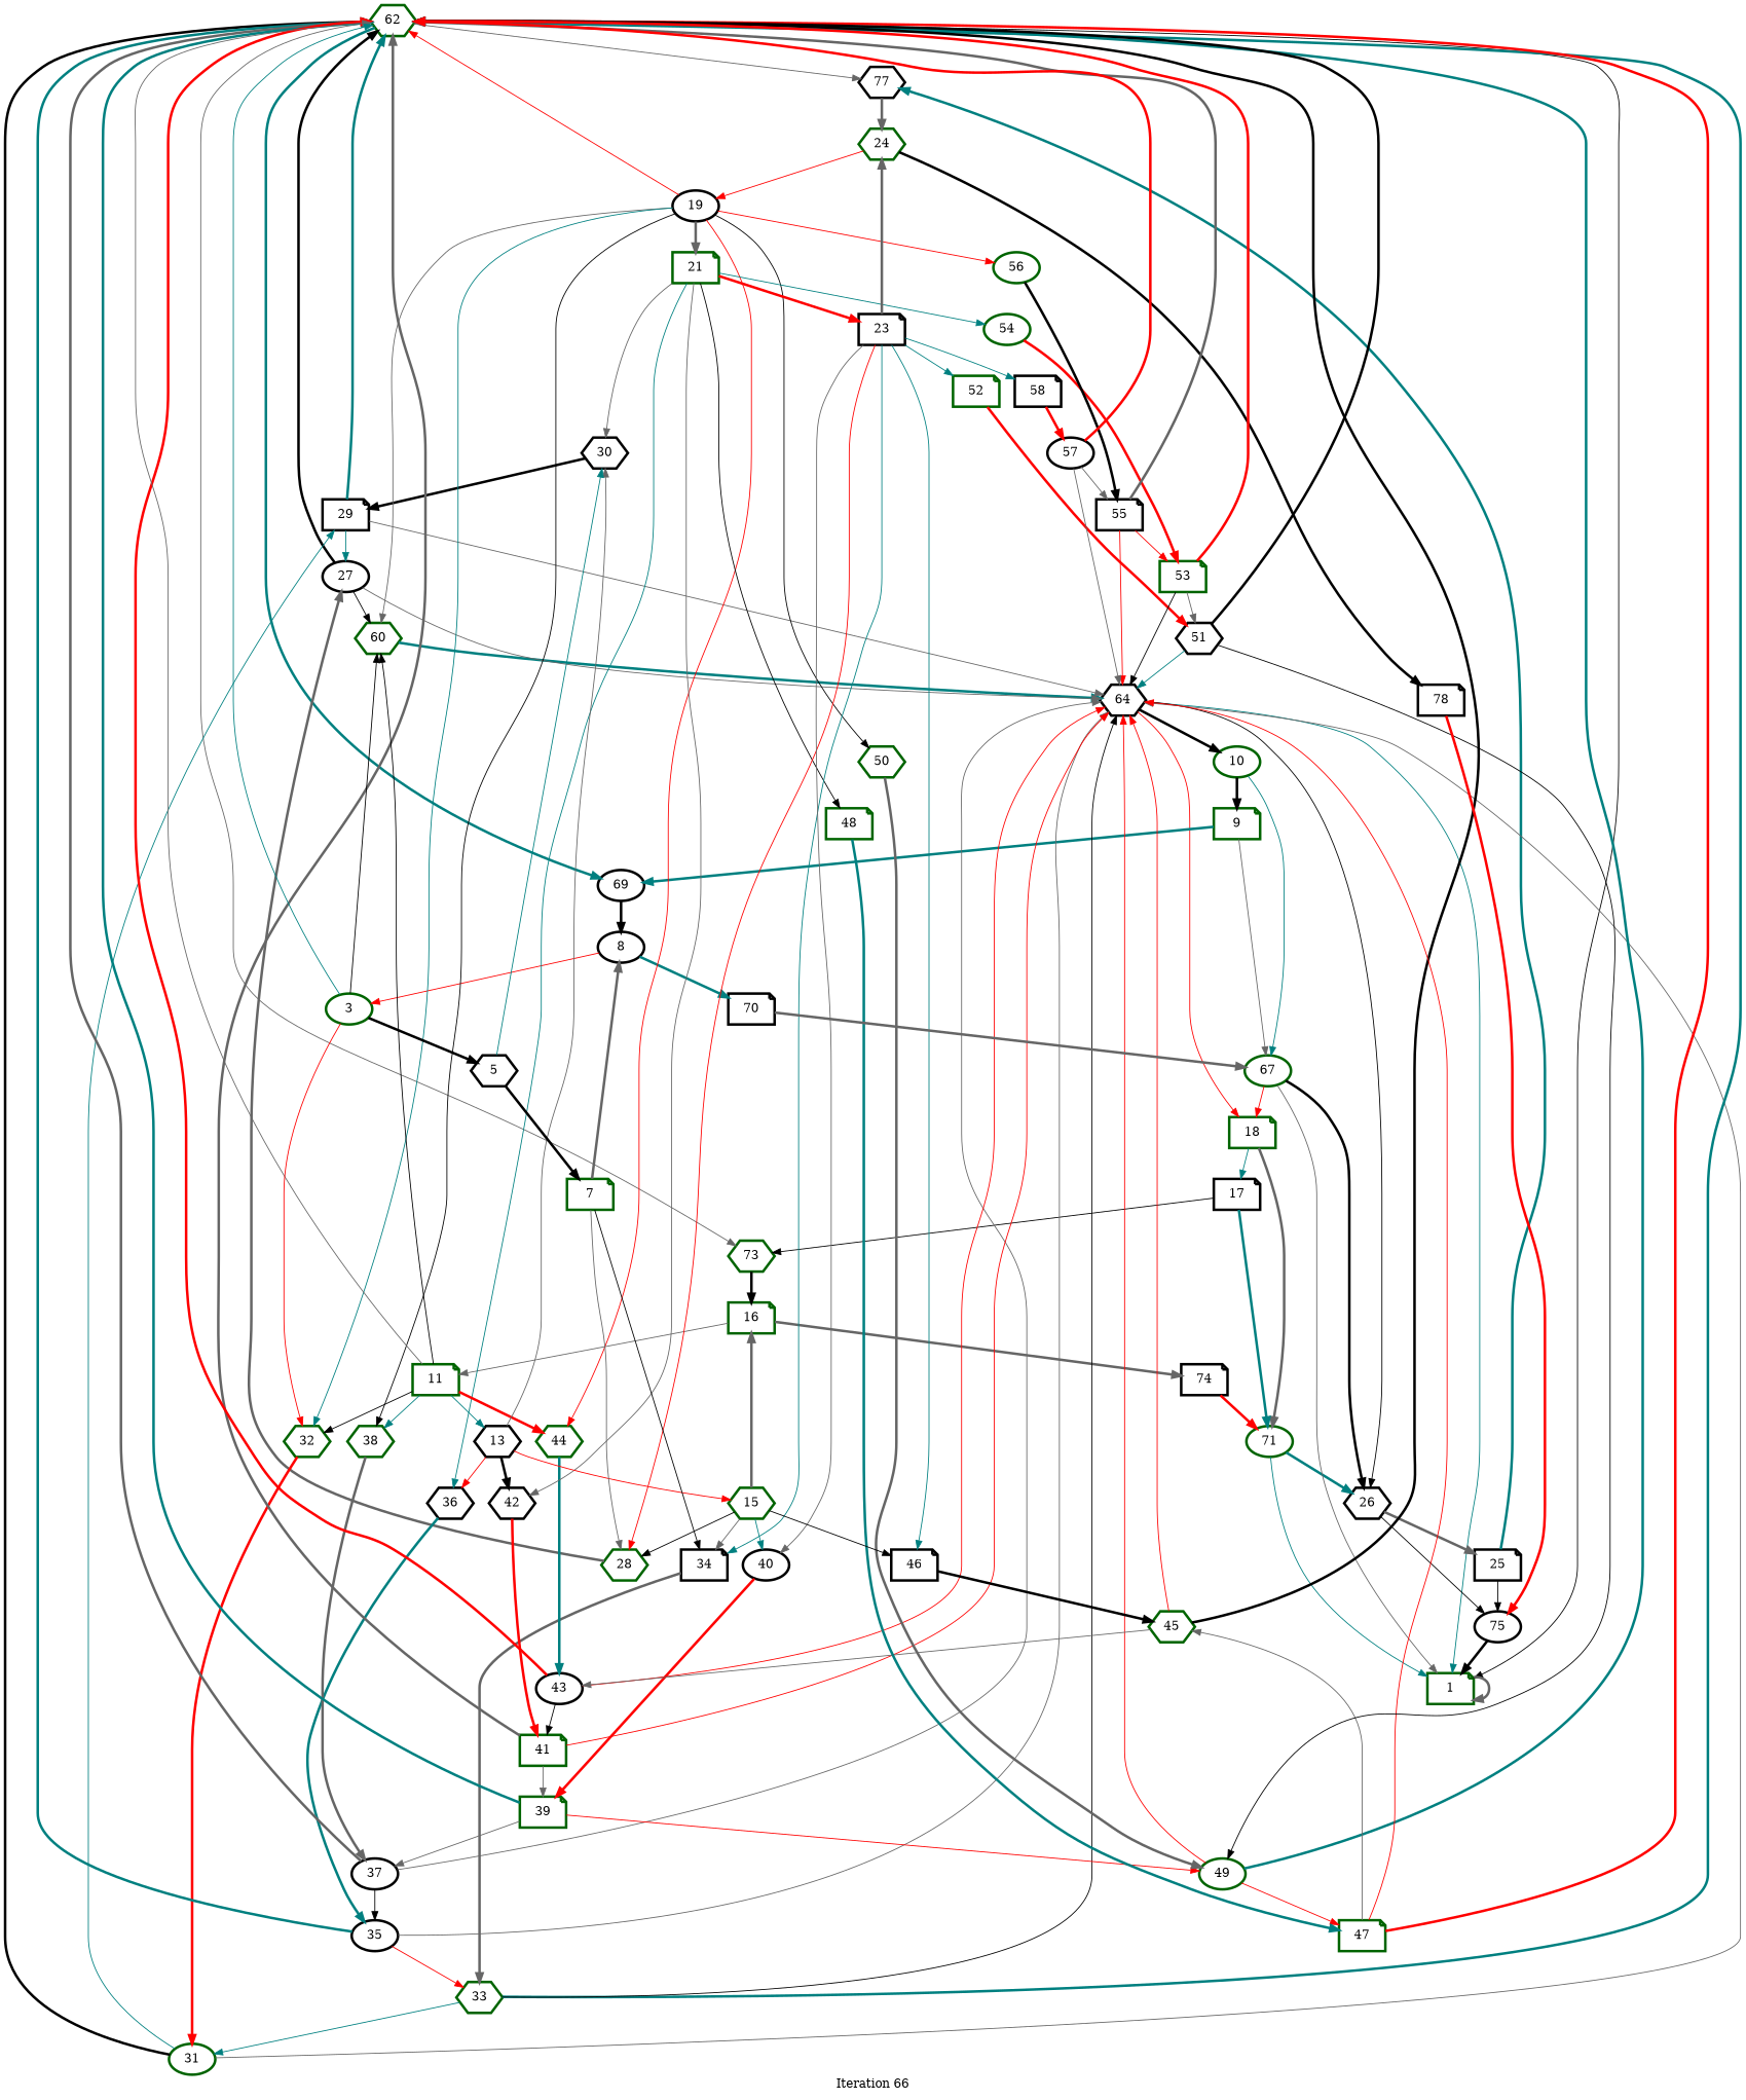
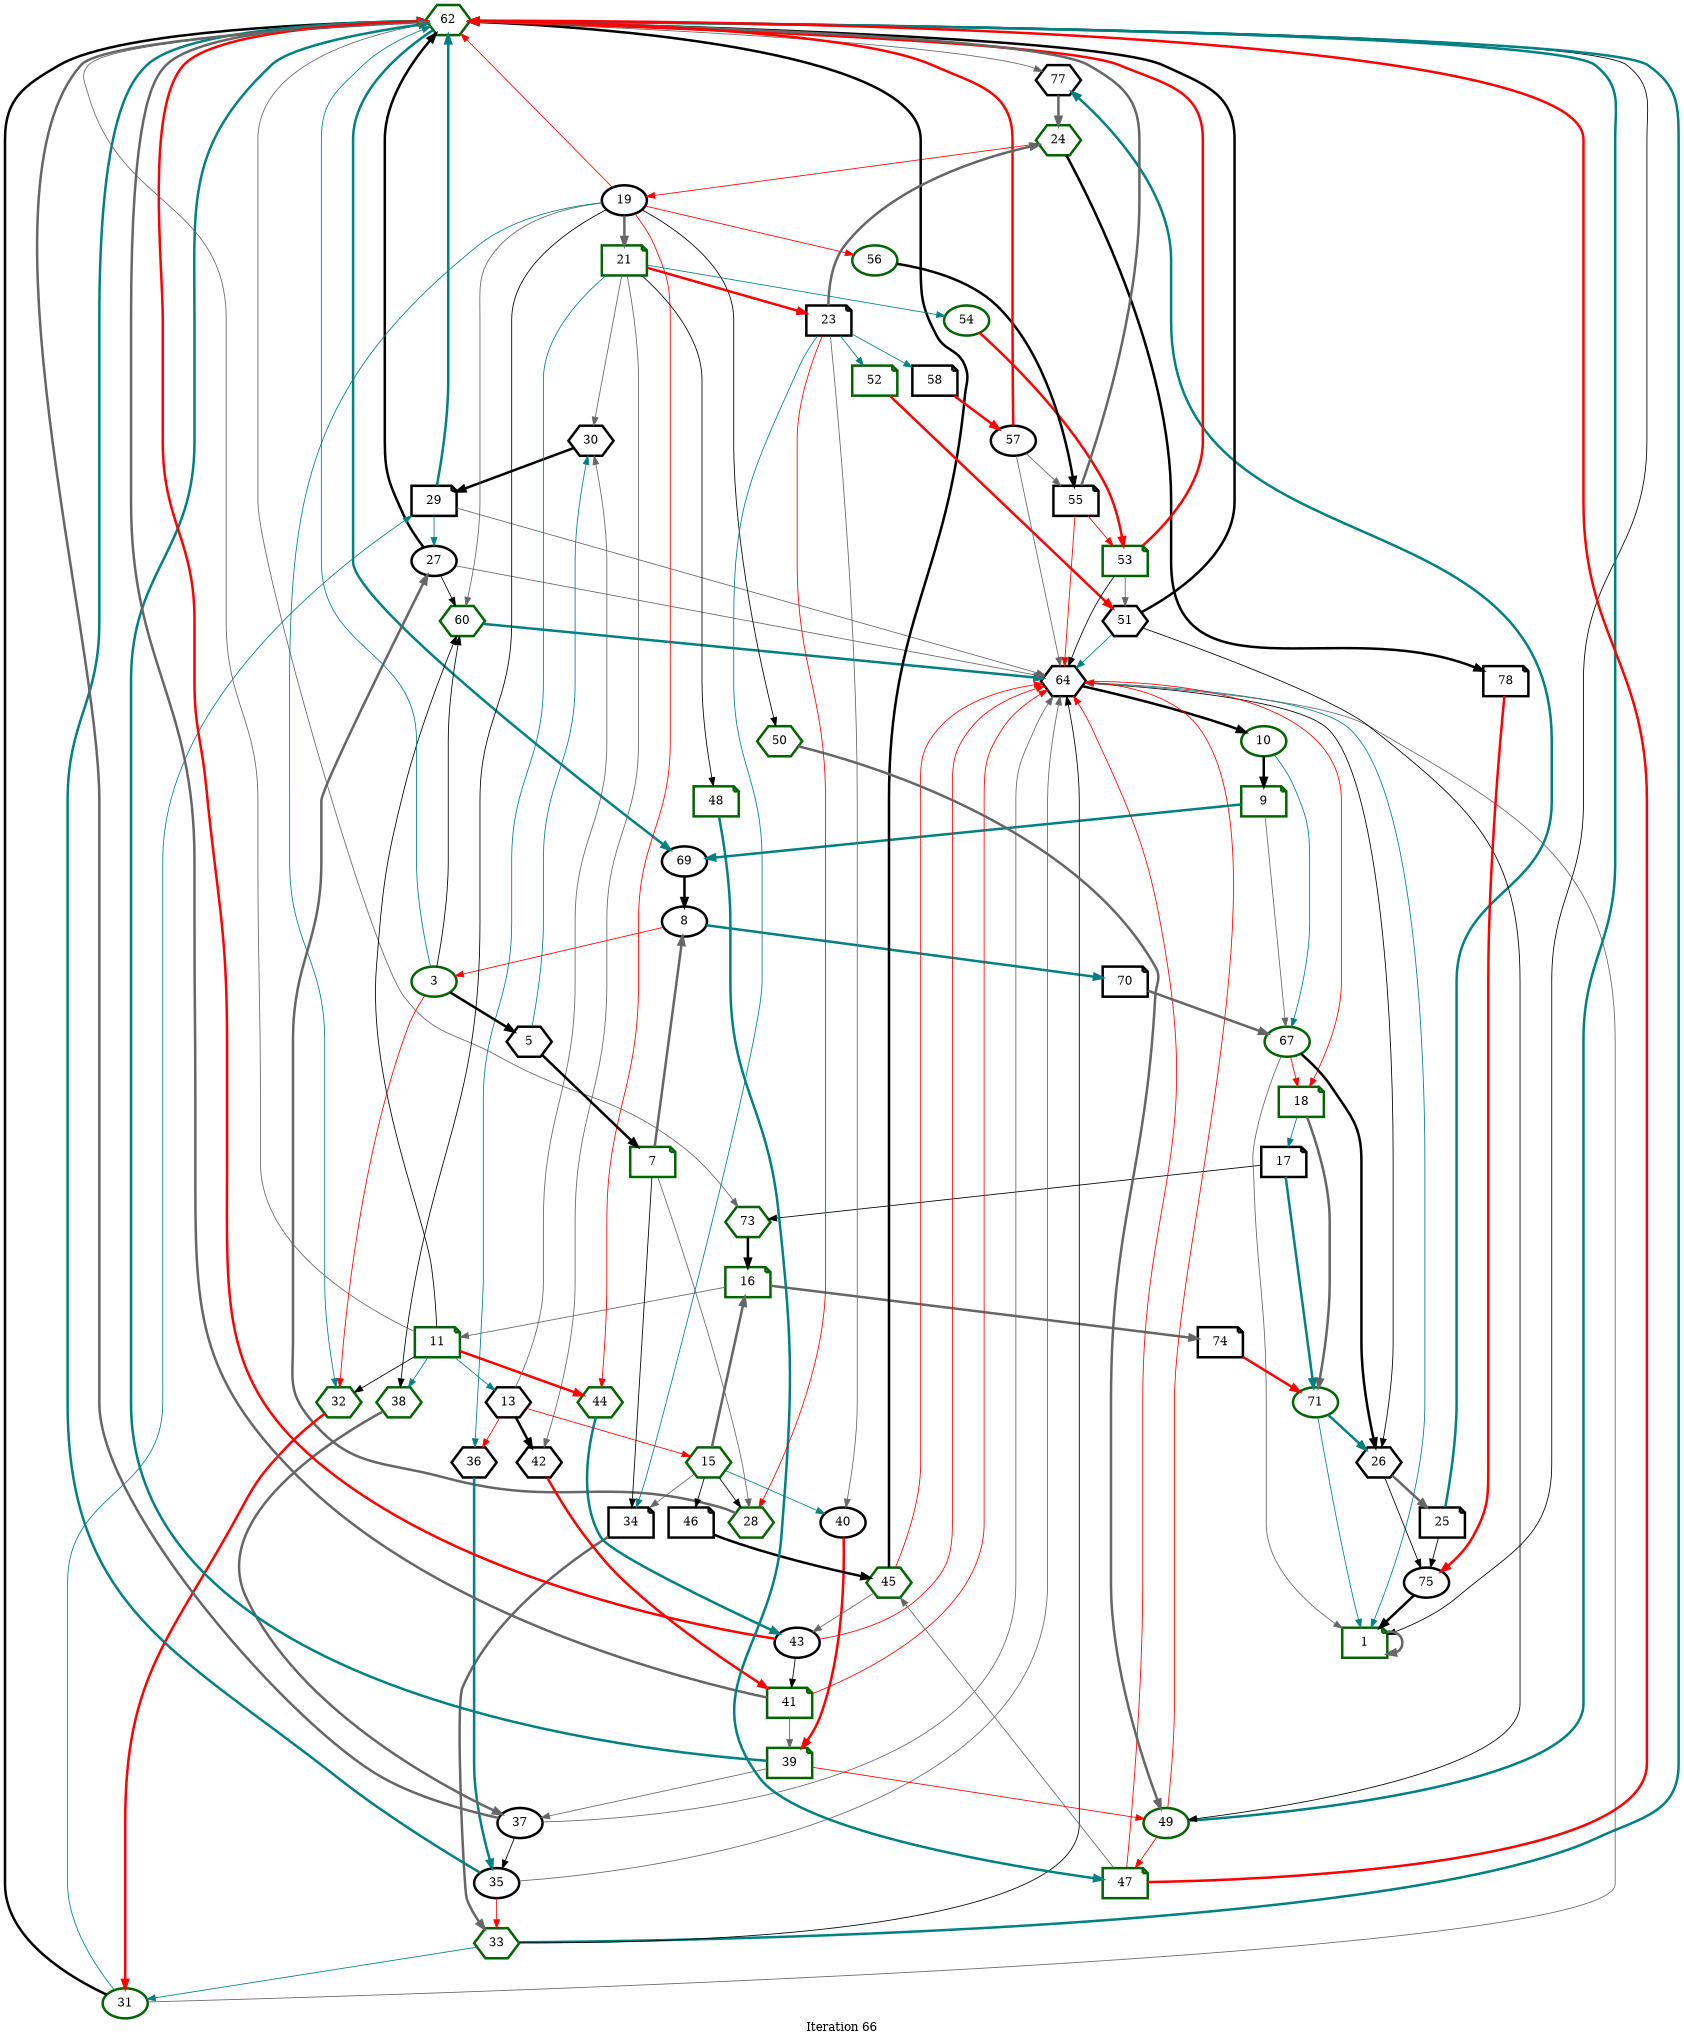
  digraph {
    label="Iteration 66"
    node [color=darkgreen penwidth=3 shape=note]
    edge [color=gray40 penwidth=1]
    n1 [label=62 shape=hexagon]
    n2 [label=1]
    n3 [color=black label=77 shape=hexagon]
    n4 [label=73 shape=hexagon]
    n5 [color=black label=69 shape=ellipse]
    n6 [label=24 shape=hexagon]
    n7 [label=16]
    n8 [color=black label=8 shape=ellipse]
    n9 [color=black label=64 shape=hexagon]
    n10 [color=black label=26 shape=hexagon]
    n11 [label=18]
    n12 [label=10 shape=ellipse]
    n13 [color=black label=25]
    n14 [color=black label=75 shape=ellipse]
    n15 [color=black label=17]
    n16 [label=71 shape=ellipse]
    n17 [label=9]
    n18 [label=67 shape=ellipse]
    n19 [label=60 shape=hexagon]
    n20 [color=black label=27 shape=ellipse]
    n21 [label=28 shape=hexagon]
    n22 [color=black label=29]
    n23 [color=black label=30 shape=hexagon]
    n24 [label=31 shape=ellipse]
    n25 [label=32 shape=hexagon]
    n26 [label=33 shape=hexagon]
    n27 [color=black label=34]
    n28 [color=black label=35 shape=ellipse]
    n29 [color=black label=36 shape=hexagon]
    n30 [color=black label=37 shape=ellipse]
    n31 [label=38 shape=hexagon]
    n32 [label=39]
    n33 [label=49 shape=ellipse]
    n34 [color=black label=40 shape=ellipse]
    n35 [label=41]
    n36 [color=black label=42 shape=hexagon]
    n37 [color=black label=43 shape=ellipse]
    n38 [label=44 shape=hexagon]
    n39 [label=45 shape=hexagon]
    n40 [color=black label=46]
    n41 [label=47]
    n42 [label=48]
    n43 [label=50 shape=hexagon]
    n44 [color=black label=51 shape=hexagon]
    n45 [label=52]
    n46 [label=53]
    n47 [label=54 shape=ellipse]
    n48 [color=black label=55]
    n49 [label=56 shape=ellipse]
    n50 [color=black label=57 shape=ellipse]
    n51 [color=black label=58]
    n52 [color=black label=19 shape=ellipse]
    n53 [label=21]
    n54 [color=black label=23]
    n55 [color=black label=78]
    n56 [label=11]
    n57 [color=black label=13 shape=hexagon]
    n58 [label=15 shape=hexagon]
    n59 [color=black label=74]
    n60 [label=3 shape=ellipse]
    n61 [color=black label=5 shape=hexagon]
    n62 [label=7]
    n63 [color=black label=70]
    n1 -> n2 [color=black]
    n1 -> n3
    n1 -> n4
    n1 -> n5 [color=teal penwidth=3]
    n2 -> n2 [penwidth=3]
    n3 -> n6 [penwidth=3]
    n4 -> n7 [color=black penwidth=3]
    n5 -> n8 [color=black penwidth=3]
    n6 -> n52 [color=red]
    n6 -> n55 [color=black penwidth=3]
    n7 -> n56
    n7 -> n59 [penwidth=3]
    n8 -> n60 [color=red]
    n8 -> n63 [color=teal penwidth=3]
    n9 -> n2 [color=teal]
    n9 -> n10 [color=black]
    n9 -> n11 [color=red]
    n9 -> n12 [color=black penwidth=3]
    n10 -> n13 [penwidth=3]
    n10 -> n14 [color=black]
    n11 -> n15 [color=teal]
    n11 -> n16 [penwidth=3]
    n12 -> n17 [color=black penwidth=3]
    n12 -> n18 [color=teal]
    n13 -> n3 [color=teal penwidth=3]
    n13 -> n14 [color=black]
    n14 -> n2 [color=black penwidth=3]
    n15 -> n4 [color=black]
    n15 -> n16 [color=teal penwidth=3]
    n16 -> n2 [color=teal]
    n16 -> n10 [color=teal penwidth=3]
    n17 -> n5 [color=teal penwidth=3]
    n17 -> n18
    n18 -> n2
    n18 -> n10 [color=black penwidth=3]
    n18 -> n11 [color=red]
    n19 -> n9 [color=teal penwidth=3]
    n20 -> n1 [color=black penwidth=3]
    n20 -> n9
    n20 -> n19 [color=black]
    n21 -> n20 [penwidth=3]
    n22 -> n1 [color=teal penwidth=3]
    n22 -> n9
    n22 -> n20 [color=teal]
    n23 -> n22 [color=black penwidth=3]
    n24 -> n1 [color=black penwidth=3]
    n24 -> n9
    n24 -> n22 [color=teal]
    n25 -> n24 [color=red penwidth=3]
    n26 -> n1 [color=teal penwidth=3]
    n26 -> n9 [color=black]
    n26 -> n24 [color=teal]
    n27 -> n26 [penwidth=3]
    n28 -> n1 [color=teal penwidth=3]
    n28 -> n9
    n28 -> n26 [color=red]
    n29 -> n28 [color=teal penwidth=3]
    n30 -> n1 [penwidth=3]
    n30 -> n9
    n30 -> n28 [color=black]
    n31 -> n30 [penwidth=3]
    n32 -> n1 [color=teal penwidth=3]
    n32 -> n30
    n32 -> n33 [color=red]
    n33 -> n1 [color=teal penwidth=3]
    n33 -> n9 [color=red]
    n33 -> n41 [color=red]
    n34 -> n32 [color=red penwidth=3]
    n35 -> n1 [penwidth=3]
    n35 -> n9 [color=red]
    n35 -> n32
    n36 -> n35 [color=red penwidth=3]
    n37 -> n1 [color=red penwidth=3]
    n37 -> n9 [color=red]
    n37 -> n35 [color=black]
    n38 -> n37 [color=teal penwidth=3]
    n39 -> n1 [color=black penwidth=3]
    n39 -> n9 [color=red]
    n39 -> n37
    n40 -> n39 [color=black penwidth=3]
    n41 -> n1 [color=red penwidth=3]
    n41 -> n9 [color=red]
    n41 -> n39
    n42 -> n41 [color=teal penwidth=3]
    n43 -> n33 [penwidth=3]
    n44 -> n1 [color=black penwidth=3]
    n44 -> n9 [color=teal]
    n44 -> n33 [color=black]
    n45 -> n44 [color=red penwidth=3]
    n46 -> n1 [color=red penwidth=3]
    n46 -> n9 [color=black]
    n46 -> n44
    n47 -> n46 [color=red penwidth=3]
    n48 -> n1 [penwidth=3]
    n48 -> n9 [color=red]
    n48 -> n46 [color=red]
    n49 -> n48 [color=black penwidth=3]
    n50 -> n1 [color=red penwidth=3]
    n50 -> n9
    n50 -> n48
    n51 -> n50 [color=red penwidth=3]
    n52 -> n1 [color=red]
    n52 -> n19
    n52 -> n25 [color=teal]
    n52 -> n31 [color=black]
    n52 -> n38 [color=red]
    n52 -> n43 [color=black]
    n52 -> n49 [color=red]
    n52 -> n53 [penwidth=3]
    n53 -> n23
    n53 -> n29 [color=teal]
    n53 -> n36
    n53 -> n42 [color=black]
    n53 -> n47 [color=teal]
    n53 -> n54 [color=red penwidth=3]
    n54 -> n6 [penwidth=3]
    n54 -> n21 [color=red]
    n54 -> n27 [color=teal]
    n54 -> n34
-   n54 -> n40 [color=teal]
    n54 -> n45 [color=teal]
    n54 -> n51 [color=teal]
    n55 -> n14 [color=red penwidth=3]
    n56 -> n1
    n56 -> n19 [color=black]
    n56 -> n25 [color=black]
    n56 -> n31 [color=teal]
    n56 -> n38 [color=red penwidth=3]
    n56 -> n57 [color=teal]
    n57 -> n23
    n57 -> n29 [color=red]
    n57 -> n36 [color=black penwidth=3]
    n57 -> n58 [color=red]
    n58 -> n7 [penwidth=3]
    n58 -> n21 [color=black]
    n58 -> n27
    n58 -> n34 [color=teal]
    n58 -> n40 [color=black]
    n59 -> n16 [color=red penwidth=3]
    n60 -> n1 [color=teal]
    n60 -> n19 [color=black]
    n60 -> n25 [color=red]
    n60 -> n61 [color=black penwidth=3]
    n61 -> n23 [color=teal]
    n61 -> n62 [color=black penwidth=3]
    n62 -> n8 [penwidth=3]
    n62 -> n21
    n62 -> n27 [color=black]
    n63 -> n18 [penwidth=3]
  }
